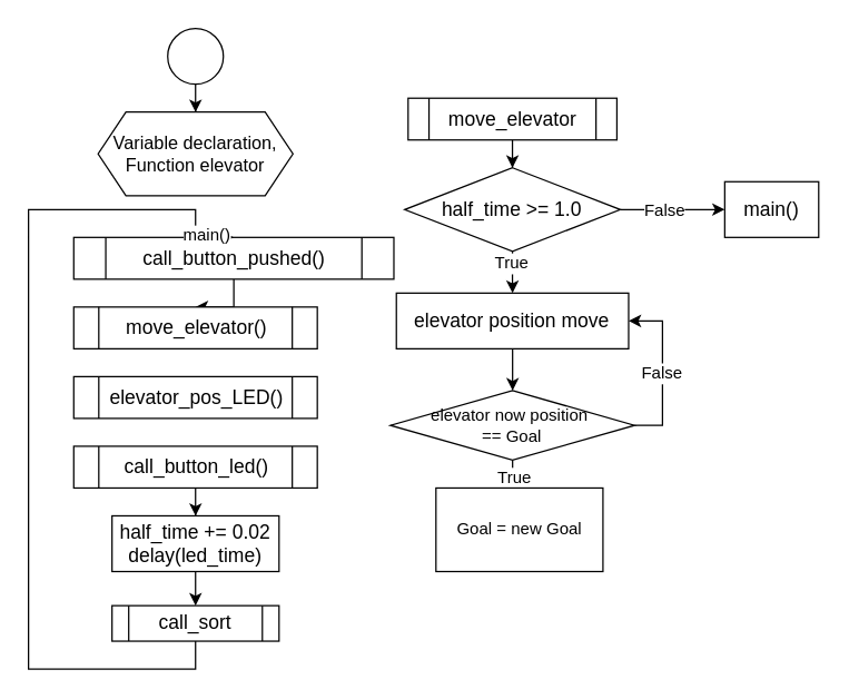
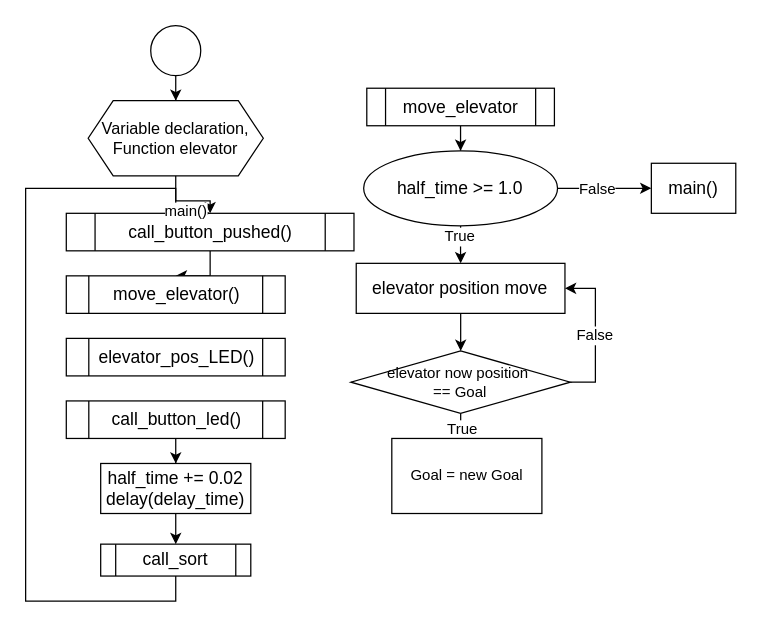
  <mxCell id="0" />
  <mxCell id="1" parent="0" />
  <mxCell id="2" value="" style="edgeStyle=orthogonalEdgeStyle;rounded=0;orthogonalLoop=1;jettySize=auto;html=1;fontFamily=Helvetica;fontSize=12;fontColor=default;" parent="1" source="3" target="5" edge="1"><mxGeometry relative="1" as="geometry" /></mxCell>
  <mxCell id="3" value="" style="ellipse;whiteSpace=wrap;html=1;aspect=fixed;" parent="1" vertex="1"><mxGeometry x="120" y="20" width="40" height="40" as="geometry" /></mxCell>
+ <mxCell id="4" value="" style="edgeStyle=orthogonalEdgeStyle;rounded=0;orthogonalLoop=1;jettySize=auto;html=1;fontFamily=Helvetica;fontSize=12;fontColor=default;" parent="1" source="5" target="7" edge="1"><mxGeometry relative="1" as="geometry" /></mxCell>
  <mxCell id="5" value="Variable declaration,&lt;div style=&quot;font-size: 13px;&quot;&gt;Function elevator&lt;br style=&quot;font-size: 13px;&quot;&gt;&lt;/div&gt;" style="shape=hexagon;perimeter=hexagonPerimeter2;whiteSpace=wrap;html=1;fixedSize=1;fontSize=13;" parent="1" vertex="1"><mxGeometry x="70" y="80" width="140" height="60" as="geometry" /></mxCell>
  <mxCell id="6" value="" style="edgeStyle=orthogonalEdgeStyle;rounded=0;orthogonalLoop=1;jettySize=auto;html=1;fontFamily=Helvetica;fontSize=14;fontColor=default;" parent="1" source="7" target="8" edge="1"><mxGeometry relative="1" as="geometry" /></mxCell>
  <mxCell id="7" value="call_button_pushed()" style="shape=process;whiteSpace=wrap;html=1;backgroundOutline=1;fontSize=14;" parent="1" vertex="1"><mxGeometry x="52.5" y="170" width="230" height="30" as="geometry" /></mxCell>
  <mxCell id="8" value="move_elevator()" style="shape=process;whiteSpace=wrap;html=1;backgroundOutline=1;fontSize=14;" parent="1" vertex="1"><mxGeometry x="52.5" y="220" width="175" height="30" as="geometry" /></mxCell>
  <mxCell id="9" value="elevator_pos_LED()" style="shape=process;whiteSpace=wrap;html=1;backgroundOutline=1;fontSize=14;" parent="1" vertex="1"><mxGeometry x="52.5" y="270" width="175" height="30" as="geometry" /></mxCell>
  <mxCell id="10" value="" style="edgeStyle=orthogonalEdgeStyle;rounded=0;orthogonalLoop=1;jettySize=auto;html=1;fontFamily=Helvetica;fontSize=14;fontColor=default;" parent="1" source="11" target="13" edge="1"><mxGeometry relative="1" as="geometry" /></mxCell>
  <mxCell id="11" value="call_button_led()" style="shape=process;whiteSpace=wrap;html=1;backgroundOutline=1;fontSize=14;" parent="1" vertex="1"><mxGeometry x="52.5" y="320" width="175" height="30" as="geometry" /></mxCell>
  <mxCell id="12" value="" style="edgeStyle=orthogonalEdgeStyle;rounded=0;orthogonalLoop=1;jettySize=auto;html=1;fontFamily=Helvetica;fontSize=14;fontColor=default;" parent="1" source="13" target="16" edge="1"><mxGeometry relative="1" as="geometry" /></mxCell>
- <mxCell id="13" value="half_time += 0.02&lt;div style=&quot;font-size: 14px;&quot;&gt;delay(led_time)&lt;/div&gt;" style="whiteSpace=wrap;html=1;fontSize=14;" parent="1" vertex="1"><mxGeometry x="80" y="370" width="120" height="40" as="geometry" /></mxCell>
+ <mxCell id="13" value="half_time += 0.02&lt;div style=&quot;font-size: 14px;&quot;&gt;delay(delay_time)&lt;/div&gt;" style="whiteSpace=wrap;html=1;fontSize=14;" parent="1" vertex="1"><mxGeometry x="80" y="370" width="120" height="40" as="geometry" /></mxCell>
  <mxCell id="14" style="edgeStyle=orthogonalEdgeStyle;rounded=0;orthogonalLoop=1;jettySize=auto;html=1;fontFamily=Helvetica;fontSize=12;fontColor=default;entryX=0.5;entryY=0;entryDx=0;entryDy=0;" parent="1" source="16" target="7" edge="1"><mxGeometry relative="1" as="geometry"><mxPoint x="140" y="180" as="targetPoint" /><Array as="points"><mxPoint x="140" y="480" /><mxPoint x="20" y="480" /><mxPoint x="20" y="150" /><mxPoint x="140" y="150" /></Array></mxGeometry></mxCell>
  <mxCell id="15" value="main()" style="edgeLabel;html=1;align=center;verticalAlign=middle;resizable=0;points=[];strokeColor=default;fontFamily=Helvetica;fontSize=12;fontColor=default;fillColor=default;" parent="14" vertex="1" connectable="0"><mxGeometry x="0.937" y="2" relative="1" as="geometry"><mxPoint as="offset" /></mxGeometry></mxCell>
  <mxCell id="16" value="call_sort" style="shape=process;whiteSpace=wrap;html=1;backgroundOutline=1;fontSize=14;" parent="1" vertex="1"><mxGeometry x="80" y="434.5" width="120" height="25.5" as="geometry" /></mxCell>
  <mxCell id="17" value="" style="edgeStyle=orthogonalEdgeStyle;rounded=0;orthogonalLoop=1;jettySize=auto;html=1;fontFamily=Helvetica;fontSize=12;fontColor=default;" parent="1" source="18" target="23" edge="1"><mxGeometry relative="1" as="geometry" /></mxCell>
  <mxCell id="18" value="move_elevator" style="shape=process;whiteSpace=wrap;html=1;backgroundOutline=1;strokeColor=default;align=center;verticalAlign=middle;fontFamily=Helvetica;fontSize=14;fontColor=default;fillColor=default;" parent="1" vertex="1"><mxGeometry x="292.74" y="70" width="150" height="30" as="geometry" /></mxCell>
  <mxCell id="19" value="" style="edgeStyle=orthogonalEdgeStyle;rounded=0;orthogonalLoop=1;jettySize=auto;html=1;fontFamily=Helvetica;fontSize=12;fontColor=default;" parent="1" source="23" target="25" edge="1"><mxGeometry relative="1" as="geometry" /></mxCell>
  <mxCell id="20" value="True" style="edgeLabel;html=1;align=center;verticalAlign=middle;resizable=0;points=[];strokeColor=default;fontFamily=Helvetica;fontSize=12;fontColor=default;fillColor=default;" parent="19" vertex="1" connectable="0"><mxGeometry x="-0.372" y="-1" relative="1" as="geometry"><mxPoint as="offset" /></mxGeometry></mxCell>
  <mxCell id="21" value="" style="edgeStyle=orthogonalEdgeStyle;rounded=0;orthogonalLoop=1;jettySize=auto;html=1;fontFamily=Helvetica;fontSize=12;fontColor=default;" parent="1" source="23" target="26" edge="1"><mxGeometry relative="1" as="geometry" /></mxCell>
  <mxCell id="22" value="False" style="edgeLabel;html=1;align=center;verticalAlign=middle;resizable=0;points=[];strokeColor=default;fontFamily=Helvetica;fontSize=12;fontColor=default;fillColor=default;" parent="21" vertex="1" connectable="0"><mxGeometry x="-0.32" y="2" relative="1" as="geometry"><mxPoint x="6" y="2" as="offset" /></mxGeometry></mxCell>
- <mxCell id="23" value="half_time &amp;gt;= 1.0" style="rhombus;whiteSpace=wrap;html=1;fontSize=14;" parent="1" vertex="1"><mxGeometry x="290.24" y="120" width="155" height="60" as="geometry" /></mxCell>
+ <mxCell id="23" value="half_time &amp;gt;= 1.0" style="ellipse;whiteSpace=wrap;html=1;fontSize=14;" parent="1" vertex="1"><mxGeometry x="290.24" y="120" width="155" height="60" as="geometry" /></mxCell>
  <mxCell id="24" value="" style="edgeStyle=orthogonalEdgeStyle;rounded=0;orthogonalLoop=1;jettySize=auto;html=1;fontFamily=Helvetica;fontSize=12;fontColor=default;" parent="1" source="25" target="31" edge="1"><mxGeometry relative="1" as="geometry" /></mxCell>
  <mxCell id="25" value="elevator position move" style="whiteSpace=wrap;html=1;fontSize=14;" parent="1" vertex="1"><mxGeometry x="284.3" y="210" width="166.87" height="40" as="geometry" /></mxCell>
  <mxCell id="26" value="main()" style="whiteSpace=wrap;html=1;fontSize=14;" parent="1" vertex="1"><mxGeometry x="520.24" y="130" width="67.5" height="40" as="geometry" /></mxCell>
  <mxCell id="27" value="" style="edgeStyle=orthogonalEdgeStyle;rounded=0;orthogonalLoop=1;jettySize=auto;html=1;fontFamily=Helvetica;fontSize=12;fontColor=default;" parent="1" source="31" target="32" edge="1"><mxGeometry relative="1" as="geometry" /></mxCell>
  <mxCell id="28" value="True" style="edgeLabel;html=1;align=center;verticalAlign=middle;resizable=0;points=[];strokeColor=default;fontFamily=Helvetica;fontSize=12;fontColor=default;fillColor=default;" parent="27" vertex="1" connectable="0"><mxGeometry x="-0.23" y="1" relative="1" as="geometry"><mxPoint y="3" as="offset" /></mxGeometry></mxCell>
  <mxCell id="29" style="edgeStyle=orthogonalEdgeStyle;rounded=0;orthogonalLoop=1;jettySize=auto;html=1;exitX=1;exitY=0.5;exitDx=0;exitDy=0;entryX=1;entryY=0.5;entryDx=0;entryDy=0;fontFamily=Helvetica;fontSize=12;fontColor=default;" parent="1" source="31" target="25" edge="1"><mxGeometry relative="1" as="geometry" /></mxCell>
  <mxCell id="30" value="False" style="edgeLabel;html=1;align=center;verticalAlign=middle;resizable=0;points=[];strokeColor=default;fontFamily=Helvetica;fontSize=12;fontColor=default;fillColor=default;" parent="29" vertex="1" connectable="0"><mxGeometry x="-0.021" y="1" relative="1" as="geometry"><mxPoint as="offset" /></mxGeometry></mxCell>
  <mxCell id="31" value="elevator now position&amp;nbsp;&lt;div style=&quot;font-size: 12px;&quot;&gt;== Goal&lt;/div&gt;" style="rhombus;whiteSpace=wrap;html=1;fontSize=12;" parent="1" vertex="1"><mxGeometry x="280" y="280" width="175.47" height="50" as="geometry" /></mxCell>
  <mxCell id="32" value="Goal = new Goal" style="whiteSpace=wrap;html=1;" parent="1" vertex="1"><mxGeometry x="312.735" y="350" width="120" height="60" as="geometry" /></mxCell>
